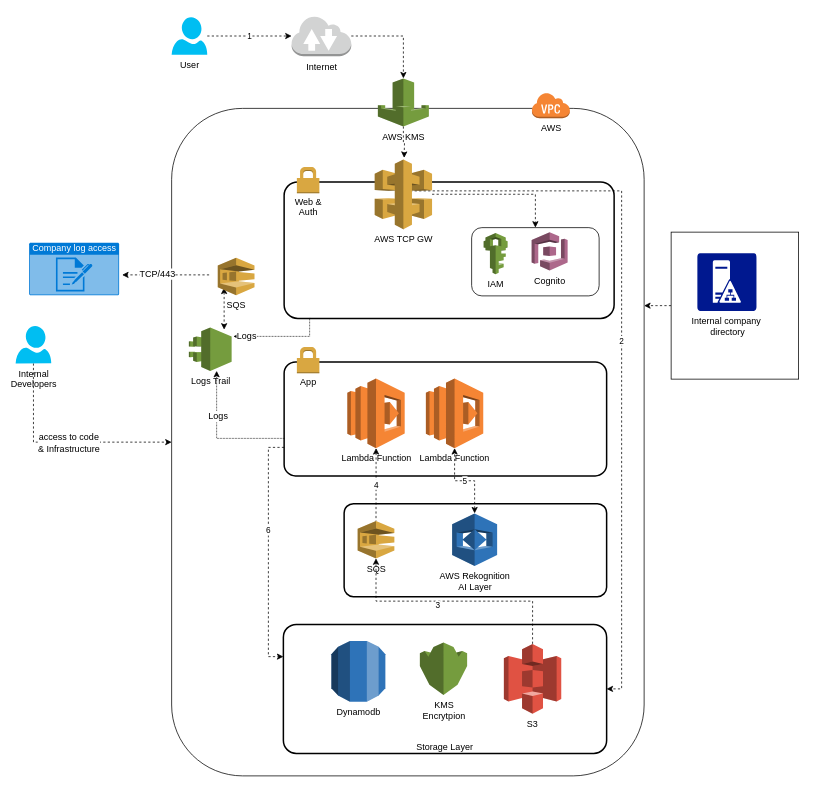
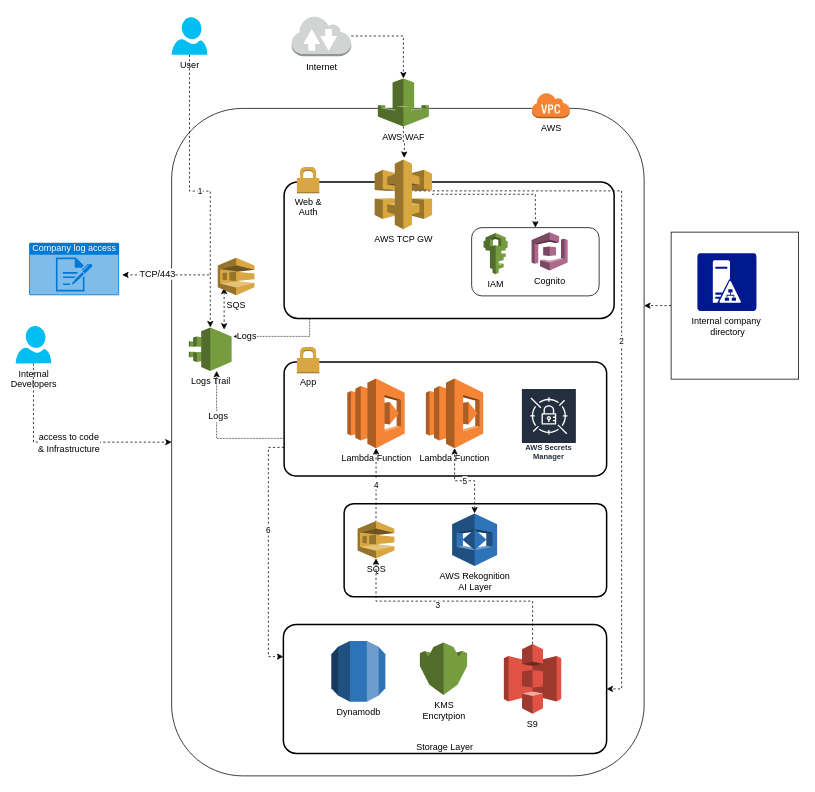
  <mxCell id="0" />
  <mxCell id="1" parent="0" />
  <mxCell id="2" value="" style="rounded=1;whiteSpace=wrap;html=1;" parent="1" vertex="1"><mxGeometry x="228" width="630" height="890" as="geometry" y="144" /></mxCell>
  <mxCell id="3" value="" style="rounded=1;arcSize=10;dashed=0;strokeColor=#000000;fillColor=none;gradientColor=none;strokeWidth=2;" parent="1" vertex="1"><mxGeometry x="378" y="242" width="440" height="182" as="geometry" /></mxCell>
  <mxCell id="4" value="" style="rounded=1;whiteSpace=wrap;html=1;" parent="1" vertex="1"><mxGeometry x="628" y="303" width="170" height="91" as="geometry" /></mxCell>
  <mxCell id="5" value="&#10;&#10;&#10;&#10;&#10;&#10;&#10;AI Layer" style="rounded=1;arcSize=10;dashed=0;strokeColor=#000000;fillColor=none;gradientColor=none;strokeWidth=2;" parent="1" vertex="1"><mxGeometry x="458" y="671" width="350" height="124" as="geometry" /></mxCell>
  <mxCell id="6" value="4" style="edgeStyle=orthogonalEdgeStyle;rounded=0;orthogonalLoop=1;jettySize=auto;html=1;dashed=1;endArrow=none;endFill=0;startArrow=classic;startFill=1;" parent="1" source="40" target="33" edge="1"><mxGeometry relative="1" as="geometry" /></mxCell>
  <mxCell id="7" style="edgeStyle=orthogonalEdgeStyle;rounded=0;orthogonalLoop=1;jettySize=auto;html=1;exitX=0;exitY=0.75;exitDx=0;exitDy=0;entryX=0;entryY=0.25;entryDx=0;entryDy=0;dashed=1;startArrow=none;startFill=0;endArrow=classic;endFill=1;" parent="1" source="9" target="15" edge="1"><mxGeometry relative="1" as="geometry" /></mxCell>
  <mxCell id="8" value="6" style="edgeLabel;html=1;align=center;verticalAlign=middle;resizable=0;points=[];" parent="7" vertex="1" connectable="0"><mxGeometry x="-0.181" y="-1" relative="1" as="geometry"><mxPoint as="offset" /></mxGeometry></mxCell>
  <mxCell id="9" value="" style="rounded=1;arcSize=10;dashed=0;strokeColor=#000000;fillColor=none;gradientColor=none;strokeWidth=2;" parent="1" vertex="1"><mxGeometry x="378" y="482" width="430" height="152" as="geometry" /></mxCell>
  <mxCell id="10" value="&lt;br&gt;&lt;br&gt;&lt;br&gt;&lt;br&gt;&lt;br&gt;Web &amp;amp;&lt;br&gt;Auth" style="dashed=0;html=1;shape=mxgraph.aws3.permissions;fillColor=#D9A741;gradientColor=none;dashed=0;" parent="1" vertex="1"><mxGeometry x="395" y="222" width="30" height="35" as="geometry" /></mxCell>
  <mxCell id="11" value="&lt;br&gt;&lt;br&gt;&lt;br&gt;&lt;br&gt;App&lt;br&gt;" style="dashed=0;html=1;shape=mxgraph.aws3.permissions;fillColor=#D9A741;gradientColor=none;dashed=0;" parent="1" vertex="1"><mxGeometry x="395" y="462" width="30" height="35" as="geometry" /></mxCell>
  <mxCell id="12" value="" style="edgeStyle=orthogonalEdgeStyle;rounded=0;orthogonalLoop=1;jettySize=auto;html=1;dashed=1;" parent="1" source="13" edge="1"><mxGeometry relative="1" as="geometry"><mxPoint x="858" y="407" as="targetPoint" /></mxGeometry></mxCell>
  <mxCell id="13" value="&lt;br&gt;&lt;br&gt;&lt;br&gt;&lt;br&gt;&lt;br&gt;&lt;br&gt;&lt;br&gt;&lt;br&gt;&lt;br&gt;&lt;br&gt;&lt;br&gt;&lt;br&gt;" style="rounded=0;whiteSpace=wrap;html=1;" parent="1" vertex="1"><mxGeometry x="894" y="309" width="170" height="196" as="geometry" /></mxCell>
  <mxCell id="14" value="Internal company&amp;nbsp;&lt;br&gt;directory" style="shadow=0;dashed=0;html=1;labelPosition=center;verticalLabelPosition=bottom;verticalAlign=top;align=center;strokeColor=none;shape=mxgraph.mscae.vm.active_directory;fillColor=#00188F;strokeColor=none;" parent="1" vertex="1"><mxGeometry x="929" y="337" width="79" height="77" as="geometry" /></mxCell>
  <mxCell id="15" value="&#10;&#10;&#10;&#10;&#10;&#10;&#10;&#10;&#10;&#10;&#10;Storage Layer" style="rounded=1;arcSize=10;dashed=0;strokeColor=#000000;fillColor=none;gradientColor=none;strokeWidth=2;" parent="1" vertex="1"><mxGeometry x="377" y="832" width="431" height="172" as="geometry" /></mxCell>
  <mxCell id="16" value="Dynamodb" style="outlineConnect=0;dashed=0;verticalLabelPosition=bottom;verticalAlign=top;align=center;html=1;shape=mxgraph.aws3.rds;fillColor=#2E73B8;gradientColor=none;" parent="1" vertex="1"><mxGeometry x="441" y="854" width="72" height="81" as="geometry" /></mxCell>
  <mxCell id="17" value="AWS" style="outlineConnect=0;dashed=0;verticalLabelPosition=bottom;verticalAlign=top;align=center;html=1;shape=mxgraph.aws3.virtual_private_cloud;fillColor=#F58534;gradientColor=none;" parent="1" vertex="1"><mxGeometry x="708" y="123" width="51" height="34" as="geometry" /></mxCell>
  <mxCell id="18" style="edgeStyle=orthogonalEdgeStyle;rounded=0;html=1;exitX=0.5;exitY=1;exitDx=0;exitDy=0;exitPerimeter=0;entryX=0;entryY=0.5;entryDx=0;entryDy=0;jettySize=auto;orthogonalLoop=1;dashed=1;" parent="1" source="20" target="2" edge="1"><mxGeometry relative="1" as="geometry"><mxPoint x="74" y="589" as="targetPoint" /></mxGeometry></mxCell>
  <mxCell id="19" value="access to&amp;nbsp;code&lt;br&gt;&amp;amp; Infrastructure" style="text;html=1;resizable=0;points=[];align=center;verticalAlign=middle;labelBackgroundColor=#ffffff;" parent="18" vertex="1" connectable="0"><mxGeometry x="-0.276" y="47" relative="1" as="geometry"><mxPoint x="47" y="47" as="offset" /></mxGeometry></mxCell>
  <mxCell id="20" value="Internal &lt;br&gt;Developers" style="verticalLabelPosition=bottom;html=1;verticalAlign=top;align=center;strokeColor=none;fillColor=#00BEF2;shape=mxgraph.azure.user;" parent="1" vertex="1"><mxGeometry x="20" y="434" width="47.5" height="50" as="geometry" /></mxCell>
  <mxCell id="21" style="edgeStyle=orthogonalEdgeStyle;rounded=0;orthogonalLoop=1;jettySize=auto;html=1;dashed=1;dashPattern=1 1;endArrow=none;endFill=0;startArrow=classic;startFill=1;" parent="1" source="32" edge="1"><mxGeometry relative="1" as="geometry"><Array as="points"><mxPoint x="288" y="584" /><mxPoint x="379" y="584" /></Array><mxPoint x="298" y="497" as="sourcePoint" /><mxPoint x="379" y="584" as="targetPoint" /></mxGeometry></mxCell>
  <mxCell id="22" value="Logs" style="text;html=1;resizable=0;points=[];align=center;verticalAlign=middle;labelBackgroundColor=#ffffff;" parent="21" vertex="1" connectable="0"><mxGeometry x="-0.327" y="1" relative="1" as="geometry"><mxPoint y="-1" as="offset" /></mxGeometry></mxCell>
  <mxCell id="23" style="edgeStyle=orthogonalEdgeStyle;rounded=0;orthogonalLoop=1;jettySize=auto;html=1;entryX=0.75;entryY=0.5;entryDx=0;entryDy=0;entryPerimeter=0;dashed=1;dashPattern=1 1;startArrow=none;startFill=0;endArrow=classic;endFill=1;" parent="1" edge="1"><mxGeometry relative="1" as="geometry"><mxPoint x="413" y="424" as="sourcePoint" /><mxPoint x="310.333" y="448" as="targetPoint" /><Array as="points"><mxPoint x="412" y="448" /></Array></mxGeometry></mxCell>
  <mxCell id="24" value="Logs" style="text;html=1;resizable=0;points=[];align=center;verticalAlign=middle;labelBackgroundColor=#ffffff;" parent="23" vertex="1" connectable="0"><mxGeometry x="0.727" y="-1" relative="1" as="geometry"><mxPoint x="-1" as="offset" /></mxGeometry></mxCell>
  <mxCell id="25" value="2" style="edgeStyle=orthogonalEdgeStyle;rounded=0;orthogonalLoop=1;jettySize=auto;html=1;exitX=0.5;exitY=1;exitDx=0;exitDy=0;exitPerimeter=0;entryX=1;entryY=0.5;entryDx=0;entryDy=0;dashed=1;" parent="1" source="27" target="15" edge="1"><mxGeometry x="0.057" relative="1" as="geometry"><Array as="points"><mxPoint x="537" y="254" /><mxPoint x="828" y="254" /><mxPoint x="828" y="918" /></Array><mxPoint as="offset" /></mxGeometry></mxCell>
  <mxCell id="26" value="" style="edgeStyle=orthogonalEdgeStyle;rounded=0;orthogonalLoop=1;jettySize=auto;html=1;dashed=1;entryX=0.5;entryY=0;entryDx=0;entryDy=0;" parent="1" source="27" target="4" edge="1"><mxGeometry relative="1" as="geometry" /></mxCell>
  <mxCell id="27" value="AWS TCP GW" style="outlineConnect=0;dashed=0;verticalLabelPosition=bottom;verticalAlign=top;align=center;html=1;shape=mxgraph.aws3.api_gateway;fillColor=#D9A741;gradientColor=none;" parent="1" vertex="1"><mxGeometry x="498.75" y="212" width="76.5" height="93" as="geometry" /></mxCell>
  <mxCell id="28" value="Cognito" style="outlineConnect=0;dashed=0;verticalLabelPosition=bottom;verticalAlign=top;align=center;html=1;shape=mxgraph.aws3.cognito;fillColor=#AD688B;gradientColor=none;" parent="1" vertex="1"><mxGeometry x="708" y="309" width="48" height="51" as="geometry" /></mxCell>
  <mxCell id="29" style="edgeStyle=orthogonalEdgeStyle;rounded=0;orthogonalLoop=1;jettySize=auto;html=1;exitX=0.5;exitY=1;exitDx=0;exitDy=0;exitPerimeter=0;entryX=0.5;entryY=0.05;entryDx=0;entryDy=0;entryPerimeter=0;dashed=1;startArrow=classic;startFill=1;" parent="1" edge="1"><mxGeometry relative="1" as="geometry"><mxPoint x="298" y="383" as="sourcePoint" /><mxPoint x="298" y="439" as="targetPoint" /></mxGeometry></mxCell>
  <mxCell id="30" style="edgeStyle=orthogonalEdgeStyle;rounded=0;orthogonalLoop=1;jettySize=auto;html=1;exitX=0;exitY=0.5;exitDx=0;exitDy=0;exitPerimeter=0;entryX=1;entryY=0.5;entryDx=0;entryDy=0;dashed=1;" parent="1" edge="1"><mxGeometry relative="1" as="geometry"><mxPoint x="278" y="366" as="sourcePoint" /><mxPoint x="162" y="366" as="targetPoint" /></mxGeometry></mxCell>
  <mxCell id="31" value="TCP/443" style="text;html=1;resizable=0;points=[];align=center;verticalAlign=middle;labelBackgroundColor=#ffffff;" parent="30" vertex="1" connectable="0"><mxGeometry x="0.213" y="-2" relative="1" as="geometry"><mxPoint as="offset" /></mxGeometry></mxCell>
  <mxCell id="32" value="Logs Trail" style="outlineConnect=0;dashed=0;verticalLabelPosition=bottom;verticalAlign=top;align=center;html=1;shape=mxgraph.aws3.cloudtrail;fillColor=#759C3E;gradientColor=none;" parent="1" vertex="1"><mxGeometry x="251" y="436" width="57" height="58" as="geometry" /></mxCell>
  <mxCell id="33" value="SQS" style="outlineConnect=0;dashed=0;verticalLabelPosition=bottom;verticalAlign=top;align=center;html=1;shape=mxgraph.aws3.sqs;fillColor=#D9A741;gradientColor=none;" parent="1" vertex="1"><mxGeometry x="476" y="694" width="49" height="50" as="geometry" /></mxCell>
- <mxCell id="34" value="1" style="edgeStyle=orthogonalEdgeStyle;rounded=0;orthogonalLoop=1;jettySize=auto;html=1;dashed=1;" parent="1" source="35" target="37" edge="1"><mxGeometry relative="1" as="geometry" /></mxCell>
+ <mxCell id="34" value="1" style="edgeStyle=orthogonalEdgeStyle;rounded=0;orthogonalLoop=1;jettySize=auto;html=1;dashed=1;" parent="1" source="35" target="32" edge="1"><mxGeometry relative="1" as="geometry" /></mxCell>
  <mxCell id="35" value="User" style="verticalLabelPosition=bottom;html=1;verticalAlign=top;align=center;strokeColor=none;fillColor=#00BEF2;shape=mxgraph.azure.user;" parent="1" vertex="1"><mxGeometry x="228" y="22.5" width="47.5" height="50" as="geometry" /></mxCell>
  <mxCell id="36" value="" style="edgeStyle=orthogonalEdgeStyle;rounded=0;orthogonalLoop=1;jettySize=auto;html=1;dashed=1;" parent="1" source="37" target="39" edge="1"><mxGeometry relative="1" as="geometry" /></mxCell>
  <mxCell id="37" value="Internet" style="outlineConnect=0;dashed=0;verticalLabelPosition=bottom;verticalAlign=top;align=center;html=1;shape=mxgraph.aws3.internet_2;fillColor=#D2D3D3;gradientColor=none;" parent="1" vertex="1"><mxGeometry x="388" y="20.5" width="79.5" height="54" as="geometry" /></mxCell>
  <mxCell id="38" style="edgeStyle=orthogonalEdgeStyle;rounded=0;orthogonalLoop=1;jettySize=auto;html=1;exitX=0.5;exitY=1;exitDx=0;exitDy=0;exitPerimeter=0;entryX=0.5;entryY=0;entryDx=0;entryDy=0;entryPerimeter=0;dashed=1;" parent="1" source="39" edge="1"><mxGeometry relative="1" as="geometry"><mxPoint x="538" y="210" as="targetPoint" /></mxGeometry></mxCell>
- <mxCell id="39" value="AWS KMS" style="outlineConnect=0;dashed=0;verticalLabelPosition=bottom;verticalAlign=top;align=center;html=1;shape=mxgraph.aws3.waf;fillColor=#759C3E;gradientColor=none;" parent="1" vertex="1"><mxGeometry x="503" y="104" width="68" height="64" as="geometry" /></mxCell>
+ <mxCell id="39" value="AWS WAF" style="outlineConnect=0;dashed=0;verticalLabelPosition=bottom;verticalAlign=top;align=center;html=1;shape=mxgraph.aws3.waf;fillColor=#759C3E;gradientColor=none;" parent="1" vertex="1"><mxGeometry x="503" y="104" width="68" height="64" as="geometry" /></mxCell>
  <mxCell id="40" value="Lambda Function" style="outlineConnect=0;dashed=0;verticalLabelPosition=bottom;verticalAlign=top;align=center;html=1;shape=mxgraph.aws3.lambda;fillColor=#F58534;gradientColor=none;" parent="1" vertex="1"><mxGeometry x="462.25" y="504" width="76.5" height="93" as="geometry" /></mxCell>
  <mxCell id="41" value="Lambda Function" style="outlineConnect=0;dashed=0;verticalLabelPosition=bottom;verticalAlign=top;align=center;html=1;shape=mxgraph.aws3.lambda;fillColor=#F58534;gradientColor=none;" parent="1" vertex="1"><mxGeometry x="567" y="504" width="76.5" height="93" as="geometry" /></mxCell>
  <mxCell id="42" value="IAM" style="outlineConnect=0;dashed=0;verticalLabelPosition=bottom;verticalAlign=top;align=center;html=1;shape=mxgraph.aws3.iam;fillColor=#759C3E;gradientColor=none;" parent="1" vertex="1"><mxGeometry x="644" y="310" width="32" height="55" as="geometry" /></mxCell>
  <mxCell id="43" value="SQS" style="outlineConnect=0;dashed=0;verticalLabelPosition=bottom;verticalAlign=top;align=center;html=1;shape=mxgraph.aws3.sqs;fillColor=#D9A741;gradientColor=none;" parent="1" vertex="1"><mxGeometry x="289.5" y="343" width="49" height="50" as="geometry" /></mxCell>
  <mxCell id="44" style="edgeStyle=orthogonalEdgeStyle;rounded=0;orthogonalLoop=1;jettySize=auto;html=1;exitX=0.5;exitY=0;exitDx=0;exitDy=0;exitPerimeter=0;entryX=0.5;entryY=1;entryDx=0;entryDy=0;entryPerimeter=0;dashed=1;startArrow=none;startFill=0;endArrow=classic;endFill=1;" parent="1" source="46" target="33" edge="1"><mxGeometry relative="1" as="geometry" /></mxCell>
  <mxCell id="45" value="3" style="edgeLabel;html=1;align=center;verticalAlign=middle;resizable=0;points=[];" parent="44" vertex="1" connectable="0"><mxGeometry x="0.142" y="5" relative="1" as="geometry"><mxPoint as="offset" /></mxGeometry></mxCell>
- <mxCell id="46" value="S3" style="outlineConnect=0;dashed=0;verticalLabelPosition=bottom;verticalAlign=top;align=center;html=1;shape=mxgraph.aws3.s3;fillColor=#E05243;gradientColor=none;" parent="1" vertex="1"><mxGeometry x="671" y="858" width="76.5" height="93" as="geometry" /></mxCell>
+ <mxCell id="46" value="S9" style="outlineConnect=0;dashed=0;verticalLabelPosition=bottom;verticalAlign=top;align=center;html=1;shape=mxgraph.aws3.s3;fillColor=#E05243;gradientColor=none;" parent="1" vertex="1"><mxGeometry x="671" y="858" width="76.5" height="93" as="geometry" /></mxCell>
  <mxCell id="47" value="KMS &lt;br&gt;Encrytpion" style="outlineConnect=0;dashed=0;verticalLabelPosition=bottom;verticalAlign=top;align=center;html=1;shape=mxgraph.aws3.kms;fillColor=#759C3E;gradientColor=none;" parent="1" vertex="1"><mxGeometry x="559" y="856" width="63" height="70" as="geometry" /></mxCell>
+ <mxCell id="48" value="AWS Secrets Manager" style="outlineConnect=0;fontColor=#232F3E;gradientColor=none;strokeColor=#ffffff;fillColor=#232F3E;dashed=0;verticalLabelPosition=middle;verticalAlign=bottom;align=center;html=1;whiteSpace=wrap;fontSize=10;fontStyle=1;spacing=3;shape=mxgraph.aws4.productIcon;prIcon=mxgraph.aws4.secrets_manager;" parent="1" vertex="1"><mxGeometry x="694" y="517" width="74" height="101" as="geometry" /></mxCell>
  <mxCell id="49" value="Company log access" style="html=1;strokeColor=none;fillColor=#0079D6;labelPosition=center;verticalLabelPosition=middle;verticalAlign=top;align=center;fontSize=12;outlineConnect=0;spacingTop=-6;fontColor=#FFFFFF;shape=mxgraph.sitemap.log;" parent="1" vertex="1"><mxGeometry x="38" y="323" width="120" height="70" as="geometry" /></mxCell>
  <mxCell id="50" value="5" style="edgeStyle=orthogonalEdgeStyle;rounded=0;orthogonalLoop=1;jettySize=auto;html=1;dashed=1;startArrow=classic;startFill=1;endArrow=classic;endFill=1;" parent="1" source="51" target="41" edge="1"><mxGeometry relative="1" as="geometry" /></mxCell>
  <mxCell id="51" value="AWS Rekognition" style="outlineConnect=0;dashed=0;verticalLabelPosition=bottom;verticalAlign=top;align=center;html=1;shape=mxgraph.aws3.rekognition;fillColor=#2E73B8;gradientColor=none;" parent="1" vertex="1"><mxGeometry x="602" y="684" width="60" height="70" as="geometry" /></mxCell>
